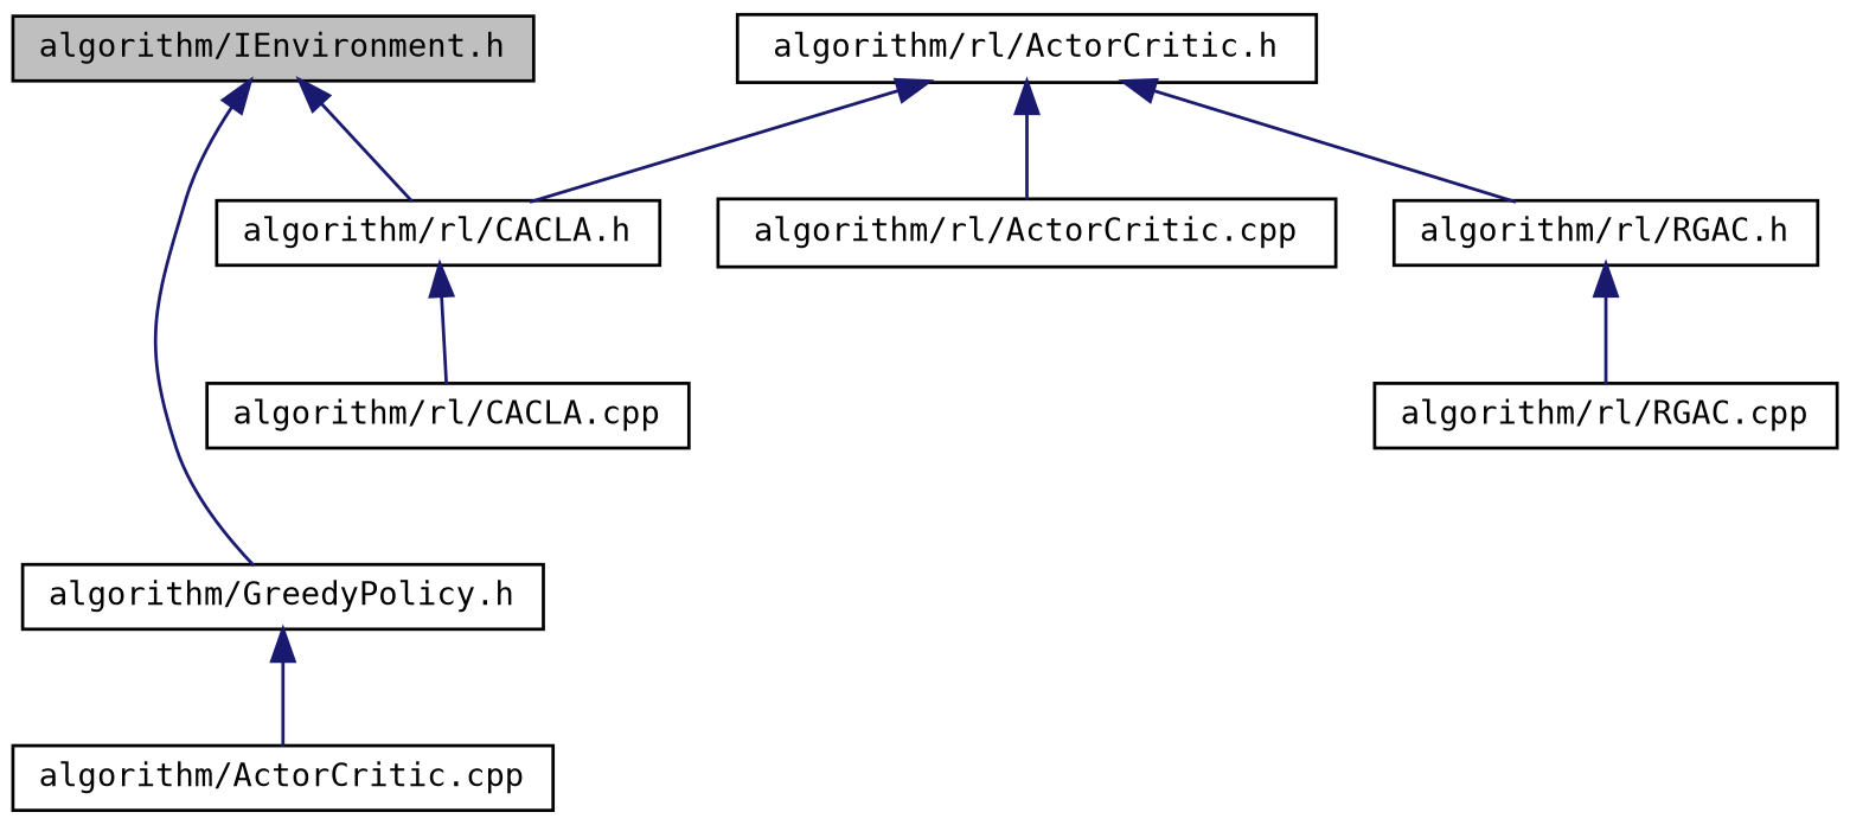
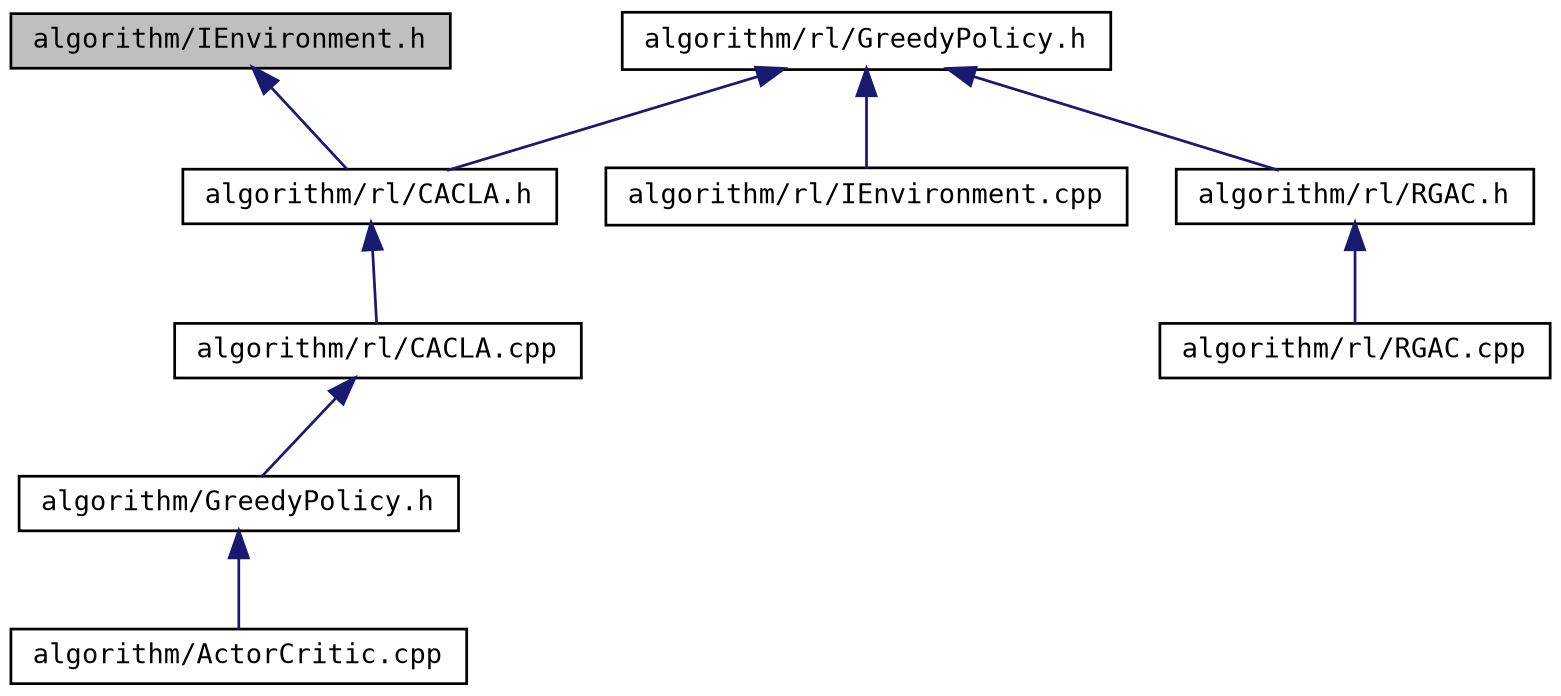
  digraph {
    fontname="DejaVu Sans Mono"
    node [color=black fillcolor=white fontname="DejaVu Sans Mono" fontsize=10 shape=record style=filled]
    edge [color=midnightblue dir=back fontname="DejaVu Sans Mono" fontsize=10 labelfontname=Helvetica labelfontsize=10 style=solid]
    n1 [fillcolor=grey75 fontcolor=black height=0.2 label="algorithm/IEnvironment.h" width=0.4]
    n2 [height=0.2 label="algorithm/GreedyPolicy.h" width=0.4]
    n3 [height=0.2 label="algorithm/rl/CACLA.h" width=0.4]
    n4 [height=0.2 label="algorithm/ActorCritic.cpp" width=0.4]
-   n5 [height=0.2 label="algorithm/rl/ActorCritic.h" width=0.4]
-   n6 [height=0.2 label="algorithm/rl/ActorCritic.cpp" width=0.4]
+   n5 [height=0.2 label="algorithm/rl/GreedyPolicy.h" width=0.4]
+   n6 [height=0.2 label="algorithm/rl/IEnvironment.cpp" width=0.4]
    n7 [height=0.2 label="algorithm/rl/RGAC.h" width=0.4]
    n8 [height=0.2 label="algorithm/rl/CACLA.cpp" width=0.4]
    n9 [height=0.2 label="algorithm/rl/RGAC.cpp" width=0.4]
-   n1 -> n2
+   n8 -> n2
    n1 -> n3
    n2 -> n4
    n3 -> n8
    n5 -> n3
    n5 -> n6
    n5 -> n7
    n7 -> n9
  }
